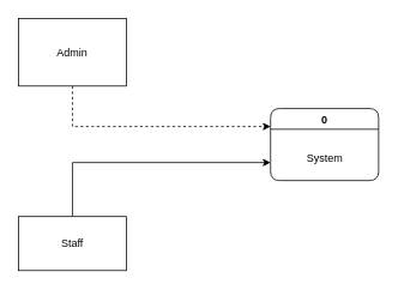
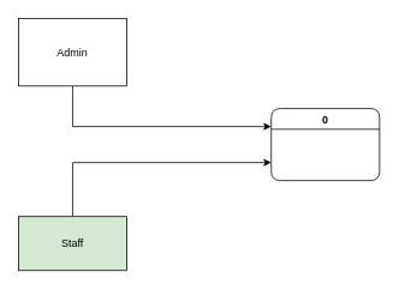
  <mxCell id="0" />
  <mxCell id="1" parent="0" />
  <mxCell id="2" value="0" style="swimlane;rounded=1;" vertex="1" parent="1"><mxGeometry x="300" y="120" width="120" height="80" as="geometry" /></mxCell>
- <mxCell id="3" value="System" style="text;html=1;align=center;verticalAlign=middle;resizable=0;points=[];autosize=1;strokeColor=none;fillColor=none;" vertex="1" parent="2"><mxGeometry x="30" y="40" width="60" height="30" as="geometry" /></mxCell>
- <mxCell id="4" style="edgeStyle=orthogonalEdgeStyle;rounded=0;orthogonalLoop=1;jettySize=auto;html=1;exitX=0.5;exitY=1;exitDx=0;exitDy=0;entryX=0;entryY=0.25;entryDx=0;entryDy=0;dashed=1;" edge="1" parent="1" source="5" target="2"><mxGeometry relative="1" as="geometry" /></mxCell>
+ <mxCell id="4" style="edgeStyle=orthogonalEdgeStyle;rounded=0;orthogonalLoop=1;jettySize=auto;html=1;exitX=0.5;exitY=1;exitDx=0;exitDy=0;entryX=0;entryY=0.25;entryDx=0;entryDy=0;" edge="1" parent="1" source="5" target="2"><mxGeometry relative="1" as="geometry" /></mxCell>
  <mxCell id="5" value="Admin" style="rounded=0;whiteSpace=wrap;html=1;" vertex="1" parent="1"><mxGeometry x="20" y="20" width="120" height="75" as="geometry" /></mxCell>
  <mxCell id="6" style="edgeStyle=orthogonalEdgeStyle;rounded=0;orthogonalLoop=1;jettySize=auto;html=1;exitX=0.5;exitY=0;exitDx=0;exitDy=0;entryX=0;entryY=0.75;entryDx=0;entryDy=0;" edge="1" parent="1" source="7" target="2"><mxGeometry relative="1" as="geometry" /></mxCell>
- <mxCell id="7" value="Staff" style="rounded=0;whiteSpace=wrap;html=1;" vertex="1" parent="1"><mxGeometry x="20" y="240" width="120" height="60" as="geometry" /></mxCell>
+ <mxCell id="7" value="Staff" style="rounded=0;whiteSpace=wrap;html=1;fillColor=#d5e8d4;" vertex="1" parent="1"><mxGeometry x="20" y="240" width="120" height="60" as="geometry" /></mxCell>
